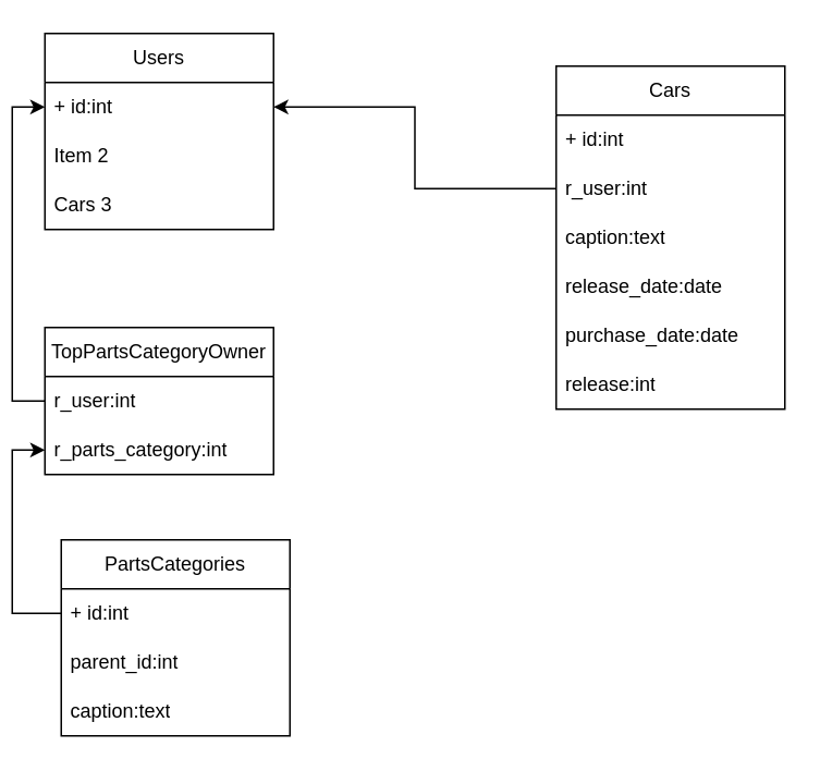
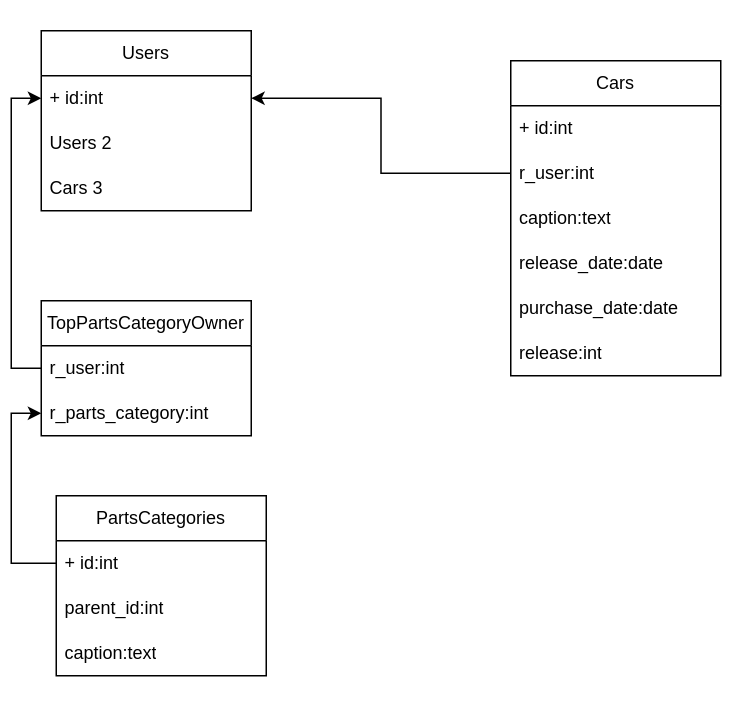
  <mxCell id="0" />
  <mxCell id="1" parent="0" />
  <mxCell id="2" value="Users" style="swimlane;fontStyle=0;childLayout=stackLayout;horizontal=1;startSize=30;horizontalStack=0;resizeParent=1;resizeParentMax=0;resizeLast=0;collapsible=1;marginBottom=0;whiteSpace=wrap;html=1;" vertex="1" parent="1"><mxGeometry x="20" y="20" width="140" height="120" as="geometry" /></mxCell>
  <mxCell id="3" value="+ id:int" style="text;strokeColor=none;fillColor=none;align=left;verticalAlign=middle;spacingLeft=4;spacingRight=4;overflow=hidden;points=[[0,0.5],[1,0.5]];portConstraint=eastwest;rotatable=0;whiteSpace=wrap;html=1;" vertex="1" parent="2"><mxGeometry y="30" width="140" height="30" as="geometry" /></mxCell>
- <mxCell id="4" value="Item 2" style="text;strokeColor=none;fillColor=none;align=left;verticalAlign=middle;spacingLeft=4;spacingRight=4;overflow=hidden;points=[[0,0.5],[1,0.5]];portConstraint=eastwest;rotatable=0;whiteSpace=wrap;html=1;" vertex="1" parent="2"><mxGeometry y="60" width="140" height="30" as="geometry" /></mxCell>
+ <mxCell id="4" value="Users 2" style="text;strokeColor=none;fillColor=none;align=left;verticalAlign=middle;spacingLeft=4;spacingRight=4;overflow=hidden;points=[[0,0.5],[1,0.5]];portConstraint=eastwest;rotatable=0;whiteSpace=wrap;html=1;" vertex="1" parent="2"><mxGeometry y="60" width="140" height="30" as="geometry" /></mxCell>
  <mxCell id="5" value="Cars 3" style="text;strokeColor=none;fillColor=none;align=left;verticalAlign=middle;spacingLeft=4;spacingRight=4;overflow=hidden;points=[[0,0.5],[1,0.5]];portConstraint=eastwest;rotatable=0;whiteSpace=wrap;html=1;" vertex="1" parent="2"><mxGeometry y="90" width="140" height="30" as="geometry" /></mxCell>
  <mxCell id="6" value="Cars" style="swimlane;fontStyle=0;childLayout=stackLayout;horizontal=1;startSize=30;horizontalStack=0;resizeParent=1;resizeParentMax=0;resizeLast=0;collapsible=1;marginBottom=0;whiteSpace=wrap;html=1;" vertex="1" parent="1"><mxGeometry x="333" y="40" width="140" height="210" as="geometry" /></mxCell>
  <mxCell id="7" value="+ id:int" style="text;strokeColor=none;fillColor=none;align=left;verticalAlign=middle;spacingLeft=4;spacingRight=4;overflow=hidden;points=[[0,0.5],[1,0.5]];portConstraint=eastwest;rotatable=0;whiteSpace=wrap;html=1;" vertex="1" parent="6"><mxGeometry y="30" width="140" height="30" as="geometry" /></mxCell>
  <mxCell id="8" value="r_user:int" style="text;strokeColor=none;fillColor=none;align=left;verticalAlign=middle;spacingLeft=4;spacingRight=4;overflow=hidden;points=[[0,0.5],[1,0.5]];portConstraint=eastwest;rotatable=0;whiteSpace=wrap;html=1;" vertex="1" parent="6"><mxGeometry y="60" width="140" height="30" as="geometry" /></mxCell>
  <mxCell id="9" value="caption:text" style="text;strokeColor=none;fillColor=none;align=left;verticalAlign=middle;spacingLeft=4;spacingRight=4;overflow=hidden;points=[[0,0.5],[1,0.5]];portConstraint=eastwest;rotatable=0;whiteSpace=wrap;html=1;" vertex="1" parent="6"><mxGeometry y="90" width="140" height="30" as="geometry" /></mxCell>
  <mxCell id="10" value="release_date:date" style="text;strokeColor=none;fillColor=none;align=left;verticalAlign=middle;spacingLeft=4;spacingRight=4;overflow=hidden;points=[[0,0.5],[1,0.5]];portConstraint=eastwest;rotatable=0;whiteSpace=wrap;html=1;" vertex="1" parent="6"><mxGeometry y="120" width="140" height="30" as="geometry" /></mxCell>
  <mxCell id="11" value="purchase_date:date" style="text;strokeColor=none;fillColor=none;align=left;verticalAlign=middle;spacingLeft=4;spacingRight=4;overflow=hidden;points=[[0,0.5],[1,0.5]];portConstraint=eastwest;rotatable=0;whiteSpace=wrap;html=1;" vertex="1" parent="6"><mxGeometry y="150" width="140" height="30" as="geometry" /></mxCell>
  <mxCell id="12" value="release:int" style="text;strokeColor=none;fillColor=none;align=left;verticalAlign=middle;spacingLeft=4;spacingRight=4;overflow=hidden;points=[[0,0.5],[1,0.5]];portConstraint=eastwest;rotatable=0;whiteSpace=wrap;html=1;" vertex="1" parent="6"><mxGeometry y="180" width="140" height="30" as="geometry" /></mxCell>
  <mxCell id="13" style="edgeStyle=orthogonalEdgeStyle;rounded=0;orthogonalLoop=1;jettySize=auto;html=1;exitX=0;exitY=0.5;exitDx=0;exitDy=0;entryX=1;entryY=0.5;entryDx=0;entryDy=0;" edge="1" parent="1" source="8" target="3"><mxGeometry relative="1" as="geometry" /></mxCell>
  <mxCell id="14" value="PartsCategories" style="swimlane;fontStyle=0;childLayout=stackLayout;horizontal=1;startSize=30;horizontalStack=0;resizeParent=1;resizeParentMax=0;resizeLast=0;collapsible=1;marginBottom=0;whiteSpace=wrap;html=1;" vertex="1" parent="1"><mxGeometry x="30" y="330" width="140" height="120" as="geometry" /></mxCell>
  <mxCell id="15" value="+ id:int" style="text;strokeColor=none;fillColor=none;align=left;verticalAlign=middle;spacingLeft=4;spacingRight=4;overflow=hidden;points=[[0,0.5],[1,0.5]];portConstraint=eastwest;rotatable=0;whiteSpace=wrap;html=1;" vertex="1" parent="14"><mxGeometry y="30" width="140" height="30" as="geometry" /></mxCell>
  <mxCell id="16" value="parent_id:int" style="text;strokeColor=none;fillColor=none;align=left;verticalAlign=middle;spacingLeft=4;spacingRight=4;overflow=hidden;points=[[0,0.5],[1,0.5]];portConstraint=eastwest;rotatable=0;whiteSpace=wrap;html=1;" vertex="1" parent="14"><mxGeometry y="60" width="140" height="30" as="geometry" /></mxCell>
  <mxCell id="17" value="caption:text" style="text;strokeColor=none;fillColor=none;align=left;verticalAlign=middle;spacingLeft=4;spacingRight=4;overflow=hidden;points=[[0,0.5],[1,0.5]];portConstraint=eastwest;rotatable=0;whiteSpace=wrap;html=1;" vertex="1" parent="14"><mxGeometry y="90" width="140" height="30" as="geometry" /></mxCell>
  <mxCell id="18" value="TopPartsCategoryOwner" style="swimlane;fontStyle=0;childLayout=stackLayout;horizontal=1;startSize=30;horizontalStack=0;resizeParent=1;resizeParentMax=0;resizeLast=0;collapsible=1;marginBottom=0;whiteSpace=wrap;html=1;" vertex="1" parent="1"><mxGeometry x="20" y="200" width="140" height="90" as="geometry" /></mxCell>
  <mxCell id="19" value="r_user:int" style="text;strokeColor=none;fillColor=none;align=left;verticalAlign=middle;spacingLeft=4;spacingRight=4;overflow=hidden;points=[[0,0.5],[1,0.5]];portConstraint=eastwest;rotatable=0;whiteSpace=wrap;html=1;" vertex="1" parent="18"><mxGeometry y="30" width="140" height="30" as="geometry" /></mxCell>
  <mxCell id="20" value="r_parts_category:int" style="text;strokeColor=none;fillColor=none;align=left;verticalAlign=middle;spacingLeft=4;spacingRight=4;overflow=hidden;points=[[0,0.5],[1,0.5]];portConstraint=eastwest;rotatable=0;whiteSpace=wrap;html=1;" vertex="1" parent="18"><mxGeometry y="60" width="140" height="30" as="geometry" /></mxCell>
  <mxCell id="21" style="edgeStyle=orthogonalEdgeStyle;rounded=0;orthogonalLoop=1;jettySize=auto;html=1;exitX=0;exitY=0.5;exitDx=0;exitDy=0;entryX=0;entryY=0.5;entryDx=0;entryDy=0;" edge="1" parent="1" source="19" target="3"><mxGeometry relative="1" as="geometry" /></mxCell>
  <mxCell id="22" style="edgeStyle=orthogonalEdgeStyle;rounded=0;orthogonalLoop=1;jettySize=auto;html=1;exitX=0;exitY=0.5;exitDx=0;exitDy=0;entryX=0;entryY=0.5;entryDx=0;entryDy=0;" edge="1" parent="1" source="15" target="20"><mxGeometry relative="1" as="geometry" /></mxCell>
